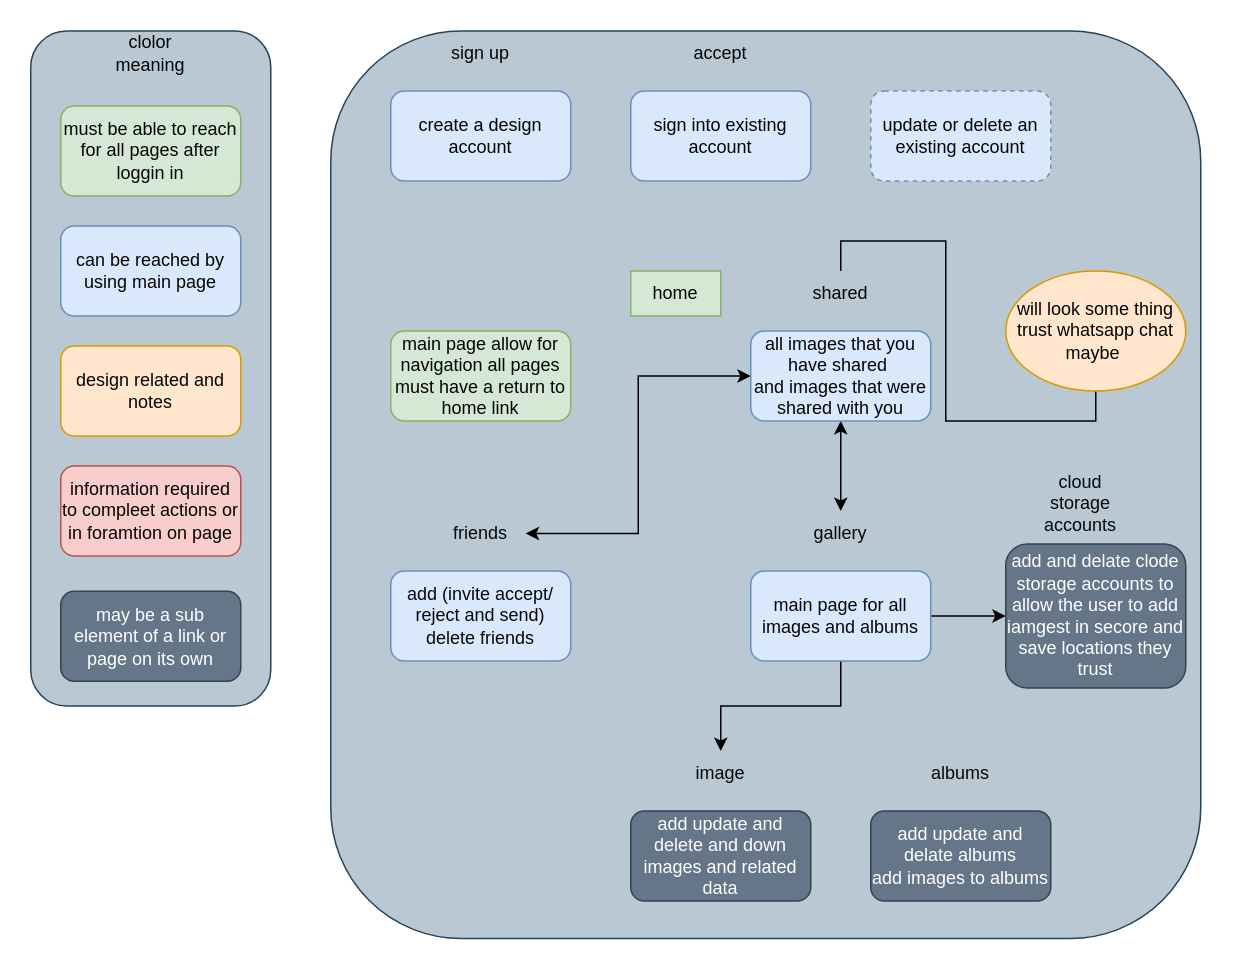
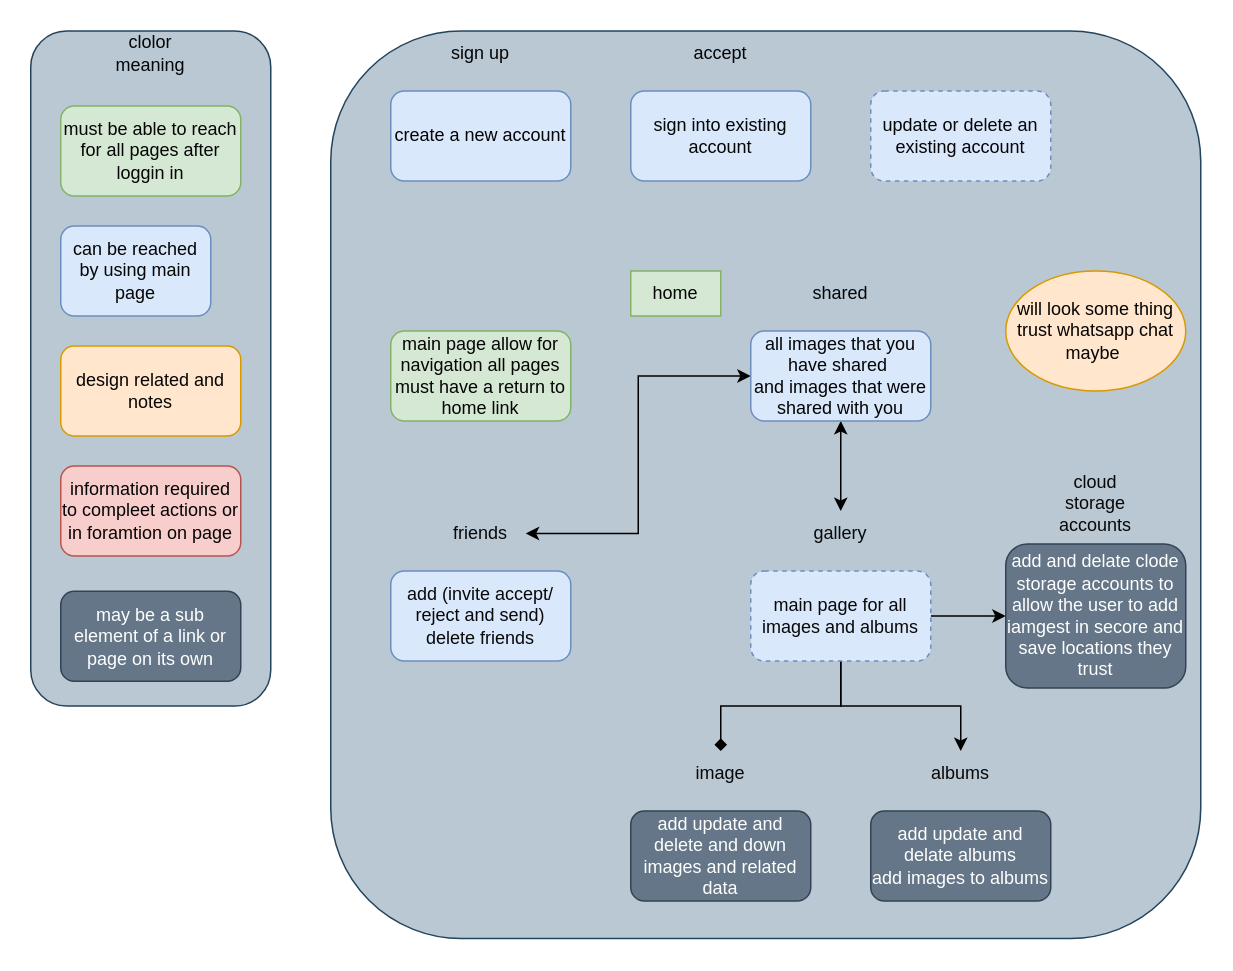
  <mxCell id="0" />
  <mxCell id="1" parent="0" />
  <mxCell id="2" value="" style="rounded=1;whiteSpace=wrap;html=1;fillColor=#bac8d3;strokeColor=#23445d;" parent="1" vertex="1"><mxGeometry y="20" width="580" height="605" as="geometry" x="220" /></mxCell>
  <mxCell id="3" value="" style="rounded=1;whiteSpace=wrap;html=1;fillColor=#bac8d3;strokeColor=#23445d;" parent="1" vertex="1"><mxGeometry x="20" y="20" width="160" height="450" as="geometry" /></mxCell>
  <mxCell id="4" value="sign into existing account" style="rounded=1;whiteSpace=wrap;html=1;fillColor=#dae8fc;strokeColor=#6c8ebf;fontColor=#050505;" parent="1" vertex="1"><mxGeometry x="420" y="60" width="120" height="60" as="geometry" /></mxCell>
  <mxCell id="5" value="accept" style="text;html=1;strokeColor=none;fillColor=none;align=center;verticalAlign=middle;whiteSpace=wrap;rounded=0;fontColor=#050505;" parent="1" vertex="1"><mxGeometry x="450" y="20" width="60" height="30" as="geometry" /></mxCell>
- <mxCell id="6" value="create a design account" style="rounded=1;whiteSpace=wrap;html=1;fillColor=#dae8fc;strokeColor=#6c8ebf;fontColor=#050505;" parent="1" vertex="1"><mxGeometry x="260" y="60" width="120" height="60" as="geometry" /></mxCell>
+ <mxCell id="6" value="create a new account" style="rounded=1;whiteSpace=wrap;html=1;fillColor=#dae8fc;strokeColor=#6c8ebf;fontColor=#050505;" parent="1" vertex="1"><mxGeometry x="260" y="60" width="120" height="60" as="geometry" /></mxCell>
  <mxCell id="7" value="sign up" style="text;html=1;strokeColor=none;fillColor=none;align=center;verticalAlign=middle;whiteSpace=wrap;rounded=0;fontColor=#050505;" parent="1" vertex="1"><mxGeometry x="290" y="20" width="60" height="30" as="geometry" /></mxCell>
  <mxCell id="8" value="main page allow for navigation all pages must have a return to home link" style="rounded=1;whiteSpace=wrap;html=1;fillColor=#d5e8d4;strokeColor=#82b366;fontColor=#050505;" parent="1" vertex="1"><mxGeometry x="260" y="220" width="120" height="60" as="geometry" /></mxCell>
  <mxCell id="9" value="home" style="text;html=1;strokeColor=#82b366;fillColor=#d5e8d4;align=center;verticalAlign=middle;whiteSpace=wrap;rounded=0;fontColor=#050505;" parent="1" vertex="1"><mxGeometry x="420" y="180" width="60" height="30" as="geometry" /></mxCell>
  <mxCell id="10" value="add (invite accept/ reject and send) delete friends" style="rounded=1;whiteSpace=wrap;html=1;fillColor=#dae8fc;strokeColor=#6c8ebf;fontColor=#080808;" parent="1" vertex="1"><mxGeometry x="260" y="380" width="120" height="60" as="geometry" /></mxCell>
  <mxCell id="11" style="edgeStyle=orthogonalEdgeStyle;rounded=0;orthogonalLoop=1;jettySize=auto;html=1;entryX=0;entryY=0.5;entryDx=0;entryDy=0;endArrow=classic;endFill=1;fontColor=#050505;startArrow=classic;startFill=1;" parent="1" source="12" target="24" edge="1"><mxGeometry relative="1" as="geometry" /></mxCell>
  <mxCell id="12" value="friends" style="text;html=1;strokeColor=none;fillColor=none;align=center;verticalAlign=middle;whiteSpace=wrap;rounded=0;fontColor=#080808;" parent="1" vertex="1"><mxGeometry x="290" y="340" width="60" height="30" as="geometry" /></mxCell>
  <mxCell id="13" value="add update and delate albums&lt;br&gt;add images to albums" style="rounded=1;whiteSpace=wrap;html=1;fillColor=#647687;strokeColor=#314354;fontColor=#ffffff;" parent="1" vertex="1"><mxGeometry x="580" y="540" width="120" height="60" as="geometry" /></mxCell>
  <mxCell id="14" value="albums" style="text;html=1;strokeColor=none;fillColor=none;align=center;verticalAlign=middle;whiteSpace=wrap;rounded=0;fontColor=#080808;" parent="1" vertex="1"><mxGeometry x="610" y="500" width="60" height="30" as="geometry" /></mxCell>
  <mxCell id="15" value="update or delete an existing account" style="rounded=1;whiteSpace=wrap;html=1;fillColor=#dae8fc;strokeColor=#6c8ebf;fontColor=#050505;dashed=1;" parent="1" vertex="1"><mxGeometry x="580" y="60" width="120" height="60" as="geometry" /></mxCell>
  <mxCell id="16" value="add update and delete and down images and related data" style="rounded=1;whiteSpace=wrap;html=1;fillColor=#647687;strokeColor=#314354;fontColor=#ffffff;" parent="1" vertex="1"><mxGeometry x="420" y="540" width="120" height="60" as="geometry" /></mxCell>
  <mxCell id="17" value="image" style="text;html=1;strokeColor=none;fillColor=none;align=center;verticalAlign=middle;whiteSpace=wrap;rounded=0;fontColor=#080808;" parent="1" vertex="1"><mxGeometry x="450" y="500" width="60" height="30" as="geometry" /></mxCell>
- <mxCell id="18" style="edgeStyle=orthogonalEdgeStyle;rounded=0;orthogonalLoop=1;jettySize=auto;html=1;fontColor=#080808;" parent="1" source="21" target="17" edge="1"><mxGeometry relative="1" as="geometry" /></mxCell>
+ <mxCell id="18" style="edgeStyle=orthogonalEdgeStyle;rounded=0;orthogonalLoop=1;jettySize=auto;html=1;fontColor=#080808;endArrow=diamond;" parent="1" source="21" target="17" edge="1"><mxGeometry relative="1" as="geometry" /></mxCell>
+ <mxCell id="19" style="edgeStyle=orthogonalEdgeStyle;rounded=0;orthogonalLoop=1;jettySize=auto;html=1;entryX=0.5;entryY=0;entryDx=0;entryDy=0;fontColor=#080808;" parent="1" source="21" target="14" edge="1"><mxGeometry relative="1" as="geometry" /></mxCell>
  <mxCell id="20" style="edgeStyle=orthogonalEdgeStyle;rounded=0;orthogonalLoop=1;jettySize=auto;html=1;exitX=1;exitY=0.5;exitDx=0;exitDy=0;entryX=0;entryY=0.5;entryDx=0;entryDy=0;fontColor=#080808;" edge="1" parent="1" source="21" target="34"><mxGeometry relative="1" as="geometry" /></mxCell>
- <mxCell id="21" value="main page for all images and albums" style="rounded=1;whiteSpace=wrap;html=1;fillColor=#dae8fc;strokeColor=#6c8ebf;fontColor=#080808;" parent="1" vertex="1"><mxGeometry x="500" y="380" width="120" height="60" as="geometry" /></mxCell>
+ <mxCell id="21" value="main page for all images and albums" style="rounded=1;whiteSpace=wrap;html=1;fillColor=#dae8fc;strokeColor=#6c8ebf;fontColor=#080808;dashed=1;" parent="1" vertex="1"><mxGeometry x="500" y="380" width="120" height="60" as="geometry" /></mxCell>
  <mxCell id="22" style="edgeStyle=orthogonalEdgeStyle;rounded=0;orthogonalLoop=1;jettySize=auto;html=1;entryX=0.5;entryY=1;entryDx=0;entryDy=0;endArrow=classic;endFill=1;fontColor=#050505;startArrow=classic;startFill=1;" parent="1" source="23" target="24" edge="1"><mxGeometry relative="1" as="geometry" /></mxCell>
  <mxCell id="23" value="gallery" style="text;html=1;strokeColor=none;fillColor=none;align=center;verticalAlign=middle;whiteSpace=wrap;rounded=0;fontColor=#080808;" parent="1" vertex="1"><mxGeometry x="530" y="340" width="60" height="30" as="geometry" /></mxCell>
  <mxCell id="24" value="all images that you have shared&amp;nbsp;&lt;br&gt;and images that were shared with you" style="rounded=1;whiteSpace=wrap;html=1;fillColor=#dae8fc;strokeColor=#6c8ebf;fontColor=#050505;" parent="1" vertex="1"><mxGeometry x="500" y="220" width="120" height="60" as="geometry" /></mxCell>
  <mxCell id="25" value="shared" style="text;html=1;strokeColor=none;fillColor=none;align=center;verticalAlign=middle;whiteSpace=wrap;rounded=0;fontColor=#050505;" parent="1" vertex="1"><mxGeometry x="530" y="180" width="60" height="30" as="geometry" /></mxCell>
- <mxCell id="26" style="edgeStyle=orthogonalEdgeStyle;rounded=0;orthogonalLoop=1;jettySize=auto;html=1;exitX=0.5;exitY=1;exitDx=0;exitDy=0;entryX=0.5;entryY=0;entryDx=0;entryDy=0;endArrow=none;endFill=0;fontColor=#050505;" parent="1" source="27" target="25" edge="1"><mxGeometry relative="1" as="geometry" /></mxCell>
  <mxCell id="27" value="will look some thing trust whatsapp chat maybe&amp;nbsp;" style="ellipse;whiteSpace=wrap;html=1;fillColor=#ffe6cc;strokeColor=#d79b00;fontColor=#050505;" parent="1" vertex="1"><mxGeometry x="670" y="180" width="120" height="80" as="geometry" /></mxCell>
  <mxCell id="28" value="must be able to reach for all pages after loggin in" style="rounded=1;whiteSpace=wrap;html=1;fillColor=#d5e8d4;strokeColor=#82b366;fontColor=#050505;" parent="1" vertex="1"><mxGeometry x="40" y="70" width="120" height="60" as="geometry" /></mxCell>
  <mxCell id="29" value="design related and notes" style="rounded=1;whiteSpace=wrap;html=1;fillColor=#ffe6cc;strokeColor=#d79b00;fontColor=#050505;" parent="1" vertex="1"><mxGeometry x="40" y="230" width="120" height="60" as="geometry" /></mxCell>
- <mxCell id="30" value="can be reached by using main page" style="rounded=1;whiteSpace=wrap;html=1;fillColor=#dae8fc;strokeColor=#6c8ebf;fontColor=#050505;" parent="1" vertex="1"><mxGeometry x="40" y="150" width="120" height="60" as="geometry" /></mxCell>
+ <mxCell id="30" value="can be reached by using main page" style="rounded=1;whiteSpace=wrap;html=1;fillColor=#dae8fc;strokeColor=#6c8ebf;fontColor=#050505;" parent="1" vertex="1"><mxGeometry x="40" y="150" width="100" height="60" as="geometry" /></mxCell>
  <mxCell id="31" value="information required to compleet actions or in foramtion on page" style="rounded=1;whiteSpace=wrap;html=1;fillColor=#f8cecc;strokeColor=#b85450;fontColor=#050505;" parent="1" vertex="1"><mxGeometry x="40" y="310" width="120" height="60" as="geometry" /></mxCell>
  <mxCell id="32" value="clolor meaning" style="text;html=1;strokeColor=none;fillColor=none;align=center;verticalAlign=middle;whiteSpace=wrap;rounded=0;fontColor=#050505;" parent="1" vertex="1"><mxGeometry x="70" y="20" width="60" height="30" as="geometry" /></mxCell>
  <mxCell id="33" value="may be a sub element of a link or page on its own" style="rounded=1;whiteSpace=wrap;html=1;fillColor=#647687;strokeColor=#314354;fontColor=#ffffff;" parent="1" vertex="1"><mxGeometry x="40" y="393.5" width="120" height="60" as="geometry" /></mxCell>
  <mxCell id="34" value="add and delate clode storage accounts to allow the user to add iamgest in secore and save locations they trust" style="rounded=1;whiteSpace=wrap;html=1;fillColor=#647687;strokeColor=#314354;fontColor=#ffffff;" vertex="1" parent="1"><mxGeometry x="670" y="362" width="120" height="96" as="geometry" /></mxCell>
- <mxCell id="35" value="cloud storage accounts" style="text;html=1;strokeColor=none;fillColor=none;align=center;verticalAlign=middle;whiteSpace=wrap;rounded=0;fontColor=#080808;" vertex="1" parent="1"><mxGeometry x="690" y="320" width="60" height="30" as="geometry" /></mxCell>
+ <mxCell id="35" value="cloud storage accounts" style="text;html=1;strokeColor=none;fillColor=none;align=center;verticalAlign=middle;whiteSpace=wrap;rounded=0;fontColor=#080808;" vertex="1" parent="1"><mxGeometry x="700" y="320" width="60" height="30" as="geometry" /></mxCell>
